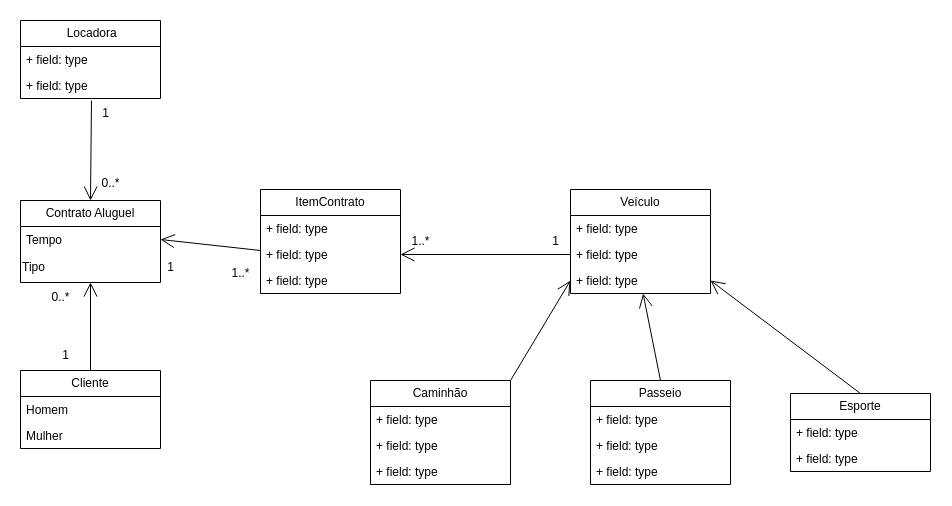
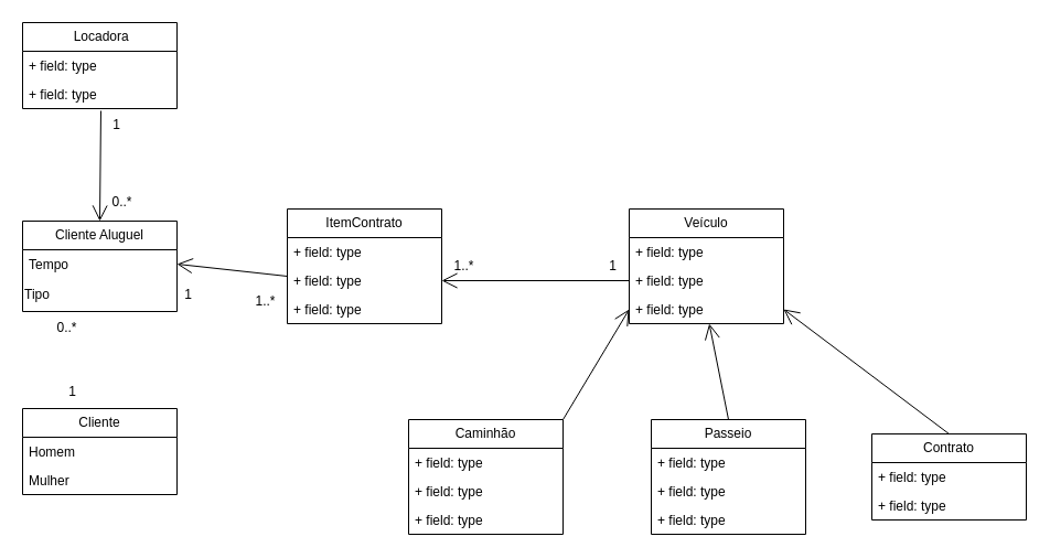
  <mxCell id="0" />
  <mxCell id="1" parent="0" />
  <mxCell id="2" value="Cliente" style="swimlane;fontStyle=0;childLayout=stackLayout;horizontal=1;startSize=26;fillColor=none;horizontalStack=0;resizeParent=1;resizeParentMax=0;resizeLast=0;collapsible=1;marginBottom=0;whiteSpace=wrap;html=1;" vertex="1" parent="1"><mxGeometry x="20" y="370" width="140" height="78" as="geometry"><mxRectangle x="30" y="100" width="80" height="30" as="alternateBounds" /></mxGeometry></mxCell>
  <mxCell id="3" value="Homem" style="text;strokeColor=none;fillColor=none;align=left;verticalAlign=top;spacingLeft=4;spacingRight=4;overflow=hidden;rotatable=0;points=[[0,0.5],[1,0.5]];portConstraint=eastwest;whiteSpace=wrap;html=1;" vertex="1" parent="2"><mxGeometry y="26" width="140" height="26" as="geometry" /></mxCell>
  <mxCell id="4" value="Mulher" style="text;strokeColor=none;fillColor=none;align=left;verticalAlign=top;spacingLeft=4;spacingRight=4;overflow=hidden;rotatable=0;points=[[0,0.5],[1,0.5]];portConstraint=eastwest;whiteSpace=wrap;html=1;" vertex="1" parent="2"><mxGeometry y="52" width="140" height="26" as="geometry" /></mxCell>
- <mxCell id="5" value="Contrato Aluguel" style="swimlane;fontStyle=0;childLayout=stackLayout;horizontal=1;startSize=26;fillColor=none;horizontalStack=0;resizeParent=1;resizeParentMax=0;resizeLast=0;collapsible=1;marginBottom=0;whiteSpace=wrap;html=1;" vertex="1" parent="1"><mxGeometry x="20" y="200" width="140" height="82" as="geometry" /></mxCell>
+ <mxCell id="5" value="Cliente Aluguel" style="swimlane;fontStyle=0;childLayout=stackLayout;horizontal=1;startSize=26;fillColor=none;horizontalStack=0;resizeParent=1;resizeParentMax=0;resizeLast=0;collapsible=1;marginBottom=0;whiteSpace=wrap;html=1;" vertex="1" parent="1"><mxGeometry x="20" y="200" width="140" height="82" as="geometry" /></mxCell>
  <mxCell id="6" value="Tempo" style="text;strokeColor=none;fillColor=none;align=left;verticalAlign=top;spacingLeft=4;spacingRight=4;overflow=hidden;rotatable=0;points=[[0,0.5],[1,0.5]];portConstraint=eastwest;whiteSpace=wrap;html=1;" vertex="1" parent="5"><mxGeometry y="26" width="140" height="26" as="geometry" /></mxCell>
  <mxCell id="7" value="Tipo" style="text;html=1;align=left;verticalAlign=middle;resizable=0;points=[];autosize=1;strokeColor=none;fillColor=none;" vertex="1" parent="5"><mxGeometry y="52" width="140" height="30" as="geometry" /></mxCell>
  <mxCell id="8" value="&amp;nbsp;Locadora" style="swimlane;fontStyle=0;childLayout=stackLayout;horizontal=1;startSize=26;fillColor=none;horizontalStack=0;resizeParent=1;resizeParentMax=0;resizeLast=0;collapsible=1;marginBottom=0;whiteSpace=wrap;html=1;" vertex="1" parent="1"><mxGeometry x="20" y="20" width="140" height="78" as="geometry" /></mxCell>
  <mxCell id="9" value="+ field: type" style="text;strokeColor=none;fillColor=none;align=left;verticalAlign=top;spacingLeft=4;spacingRight=4;overflow=hidden;rotatable=0;points=[[0,0.5],[1,0.5]];portConstraint=eastwest;whiteSpace=wrap;html=1;" vertex="1" parent="8"><mxGeometry y="26" width="140" height="26" as="geometry" /></mxCell>
  <mxCell id="10" value="+ field: type" style="text;strokeColor=none;fillColor=none;align=left;verticalAlign=top;spacingLeft=4;spacingRight=4;overflow=hidden;rotatable=0;points=[[0,0.5],[1,0.5]];portConstraint=eastwest;whiteSpace=wrap;html=1;" vertex="1" parent="8"><mxGeometry y="52" width="140" height="26" as="geometry" /></mxCell>
- <mxCell id="11" value="" style="endArrow=open;endFill=1;endSize=12;html=1;rounded=0;exitX=0.5;exitY=0;exitDx=0;exitDy=0;" edge="1" parent="1" source="2" target="7"><mxGeometry width="160" relative="1" as="geometry"><mxPoint x="270" y="210" as="sourcePoint" /><mxPoint x="430" y="210" as="targetPoint" /></mxGeometry></mxCell>
  <mxCell id="12" value="" style="endArrow=open;endFill=1;endSize=12;html=1;rounded=0;exitX=0.507;exitY=1.077;exitDx=0;exitDy=0;exitPerimeter=0;entryX=0.5;entryY=0;entryDx=0;entryDy=0;" edge="1" parent="1" source="10" target="5"><mxGeometry width="160" relative="1" as="geometry"><mxPoint x="270" y="210" as="sourcePoint" /><mxPoint x="430" y="210" as="targetPoint" /></mxGeometry></mxCell>
  <mxCell id="13" value="ItemContrato" style="swimlane;fontStyle=0;childLayout=stackLayout;horizontal=1;startSize=26;fillColor=none;horizontalStack=0;resizeParent=1;resizeParentMax=0;resizeLast=0;collapsible=1;marginBottom=0;whiteSpace=wrap;html=1;" vertex="1" parent="1"><mxGeometry x="260" y="189" width="140" height="104" as="geometry" /></mxCell>
  <mxCell id="14" value="+ field: type" style="text;strokeColor=none;fillColor=none;align=left;verticalAlign=top;spacingLeft=4;spacingRight=4;overflow=hidden;rotatable=0;points=[[0,0.5],[1,0.5]];portConstraint=eastwest;whiteSpace=wrap;html=1;" vertex="1" parent="13"><mxGeometry y="26" width="140" height="26" as="geometry" /></mxCell>
  <mxCell id="15" value="+ field: type" style="text;strokeColor=none;fillColor=none;align=left;verticalAlign=top;spacingLeft=4;spacingRight=4;overflow=hidden;rotatable=0;points=[[0,0.5],[1,0.5]];portConstraint=eastwest;whiteSpace=wrap;html=1;" vertex="1" parent="13"><mxGeometry y="52" width="140" height="26" as="geometry" /></mxCell>
  <mxCell id="16" value="+ field: type" style="text;strokeColor=none;fillColor=none;align=left;verticalAlign=top;spacingLeft=4;spacingRight=4;overflow=hidden;rotatable=0;points=[[0,0.5],[1,0.5]];portConstraint=eastwest;whiteSpace=wrap;html=1;" vertex="1" parent="13"><mxGeometry y="78" width="140" height="26" as="geometry" /></mxCell>
  <mxCell id="17" value="Veículo" style="swimlane;fontStyle=0;childLayout=stackLayout;horizontal=1;startSize=26;fillColor=none;horizontalStack=0;resizeParent=1;resizeParentMax=0;resizeLast=0;collapsible=1;marginBottom=0;whiteSpace=wrap;html=1;" vertex="1" parent="1"><mxGeometry x="570" y="189" width="140" height="104" as="geometry" /></mxCell>
  <mxCell id="18" value="+ field: type" style="text;strokeColor=none;fillColor=none;align=left;verticalAlign=top;spacingLeft=4;spacingRight=4;overflow=hidden;rotatable=0;points=[[0,0.5],[1,0.5]];portConstraint=eastwest;whiteSpace=wrap;html=1;" vertex="1" parent="17"><mxGeometry y="26" width="140" height="26" as="geometry" /></mxCell>
  <mxCell id="19" value="+ field: type" style="text;strokeColor=none;fillColor=none;align=left;verticalAlign=top;spacingLeft=4;spacingRight=4;overflow=hidden;rotatable=0;points=[[0,0.5],[1,0.5]];portConstraint=eastwest;whiteSpace=wrap;html=1;" vertex="1" parent="17"><mxGeometry y="52" width="140" height="26" as="geometry" /></mxCell>
  <mxCell id="20" value="+ field: type" style="text;strokeColor=none;fillColor=none;align=left;verticalAlign=top;spacingLeft=4;spacingRight=4;overflow=hidden;rotatable=0;points=[[0,0.5],[1,0.5]];portConstraint=eastwest;whiteSpace=wrap;html=1;" vertex="1" parent="17"><mxGeometry y="78" width="140" height="26" as="geometry" /></mxCell>
  <mxCell id="21" value="" style="endArrow=open;endFill=1;endSize=12;html=1;rounded=0;entryX=1;entryY=0.5;entryDx=0;entryDy=0;" edge="1" parent="1" target="6"><mxGeometry width="160" relative="1" as="geometry"><mxPoint x="260" y="250" as="sourcePoint" /><mxPoint x="440" y="210" as="targetPoint" /></mxGeometry></mxCell>
  <mxCell id="22" value="" style="endArrow=open;endFill=1;endSize=12;html=1;rounded=0;exitX=0;exitY=0.5;exitDx=0;exitDy=0;entryX=1;entryY=0.5;entryDx=0;entryDy=0;" edge="1" parent="1" source="19" target="15"><mxGeometry width="160" relative="1" as="geometry"><mxPoint x="280" y="210" as="sourcePoint" /><mxPoint x="440" y="210" as="targetPoint" /></mxGeometry></mxCell>
  <mxCell id="23" value="Caminhão" style="swimlane;fontStyle=0;childLayout=stackLayout;horizontal=1;startSize=26;fillColor=none;horizontalStack=0;resizeParent=1;resizeParentMax=0;resizeLast=0;collapsible=1;marginBottom=0;whiteSpace=wrap;html=1;" vertex="1" parent="1"><mxGeometry x="370" y="380" width="140" height="104" as="geometry" /></mxCell>
  <mxCell id="24" value="+ field: type" style="text;strokeColor=none;fillColor=none;align=left;verticalAlign=top;spacingLeft=4;spacingRight=4;overflow=hidden;rotatable=0;points=[[0,0.5],[1,0.5]];portConstraint=eastwest;whiteSpace=wrap;html=1;" vertex="1" parent="23"><mxGeometry y="26" width="140" height="26" as="geometry" /></mxCell>
  <mxCell id="25" value="+ field: type" style="text;strokeColor=none;fillColor=none;align=left;verticalAlign=top;spacingLeft=4;spacingRight=4;overflow=hidden;rotatable=0;points=[[0,0.5],[1,0.5]];portConstraint=eastwest;whiteSpace=wrap;html=1;" vertex="1" parent="23"><mxGeometry y="52" width="140" height="26" as="geometry" /></mxCell>
  <mxCell id="26" value="+ field: type" style="text;strokeColor=none;fillColor=none;align=left;verticalAlign=top;spacingLeft=4;spacingRight=4;overflow=hidden;rotatable=0;points=[[0,0.5],[1,0.5]];portConstraint=eastwest;whiteSpace=wrap;html=1;" vertex="1" parent="23"><mxGeometry y="78" width="140" height="26" as="geometry" /></mxCell>
  <mxCell id="27" value="Passeio" style="swimlane;fontStyle=0;childLayout=stackLayout;horizontal=1;startSize=26;fillColor=none;horizontalStack=0;resizeParent=1;resizeParentMax=0;resizeLast=0;collapsible=1;marginBottom=0;whiteSpace=wrap;html=1;" vertex="1" parent="1"><mxGeometry x="590" y="380" width="140" height="104" as="geometry" /></mxCell>
  <mxCell id="28" value="+ field: type" style="text;strokeColor=none;fillColor=none;align=left;verticalAlign=top;spacingLeft=4;spacingRight=4;overflow=hidden;rotatable=0;points=[[0,0.5],[1,0.5]];portConstraint=eastwest;whiteSpace=wrap;html=1;" vertex="1" parent="27"><mxGeometry y="26" width="140" height="26" as="geometry" /></mxCell>
  <mxCell id="29" value="+ field: type" style="text;strokeColor=none;fillColor=none;align=left;verticalAlign=top;spacingLeft=4;spacingRight=4;overflow=hidden;rotatable=0;points=[[0,0.5],[1,0.5]];portConstraint=eastwest;whiteSpace=wrap;html=1;" vertex="1" parent="27"><mxGeometry y="52" width="140" height="26" as="geometry" /></mxCell>
  <mxCell id="30" value="+ field: type" style="text;strokeColor=none;fillColor=none;align=left;verticalAlign=top;spacingLeft=4;spacingRight=4;overflow=hidden;rotatable=0;points=[[0,0.5],[1,0.5]];portConstraint=eastwest;whiteSpace=wrap;html=1;" vertex="1" parent="27"><mxGeometry y="78" width="140" height="26" as="geometry" /></mxCell>
- <mxCell id="31" value="Esporte" style="swimlane;fontStyle=0;childLayout=stackLayout;horizontal=1;startSize=26;fillColor=none;horizontalStack=0;resizeParent=1;resizeParentMax=0;resizeLast=0;collapsible=1;marginBottom=0;whiteSpace=wrap;html=1;" vertex="1" parent="1"><mxGeometry x="790" y="393" width="140" height="78" as="geometry" /></mxCell>
+ <mxCell id="31" value="Contrato" style="swimlane;fontStyle=0;childLayout=stackLayout;horizontal=1;startSize=26;fillColor=none;horizontalStack=0;resizeParent=1;resizeParentMax=0;resizeLast=0;collapsible=1;marginBottom=0;whiteSpace=wrap;html=1;" vertex="1" parent="1"><mxGeometry x="790" y="393" width="140" height="78" as="geometry" /></mxCell>
  <mxCell id="32" value="+ field: type" style="text;strokeColor=none;fillColor=none;align=left;verticalAlign=top;spacingLeft=4;spacingRight=4;overflow=hidden;rotatable=0;points=[[0,0.5],[1,0.5]];portConstraint=eastwest;whiteSpace=wrap;html=1;" vertex="1" parent="31"><mxGeometry y="26" width="140" height="26" as="geometry" /></mxCell>
  <mxCell id="33" value="+ field: type" style="text;strokeColor=none;fillColor=none;align=left;verticalAlign=top;spacingLeft=4;spacingRight=4;overflow=hidden;rotatable=0;points=[[0,0.5],[1,0.5]];portConstraint=eastwest;whiteSpace=wrap;html=1;" vertex="1" parent="31"><mxGeometry y="52" width="140" height="26" as="geometry" /></mxCell>
  <mxCell id="34" value="" style="endArrow=open;endFill=1;endSize=12;html=1;rounded=0;exitX=0.5;exitY=0;exitDx=0;exitDy=0;" edge="1" parent="1" source="27" target="20"><mxGeometry width="160" relative="1" as="geometry"><mxPoint x="430" y="310" as="sourcePoint" /><mxPoint x="590" y="310" as="targetPoint" /></mxGeometry></mxCell>
  <mxCell id="35" value="" style="endArrow=open;endFill=1;endSize=12;html=1;rounded=0;exitX=1;exitY=0;exitDx=0;exitDy=0;entryX=0;entryY=0.5;entryDx=0;entryDy=0;" edge="1" parent="1" source="23" target="20"><mxGeometry width="160" relative="1" as="geometry"><mxPoint x="430" y="310" as="sourcePoint" /><mxPoint x="590" y="310" as="targetPoint" /></mxGeometry></mxCell>
  <mxCell id="36" value="" style="endArrow=open;endFill=1;endSize=12;html=1;rounded=0;exitX=0.5;exitY=0;exitDx=0;exitDy=0;entryX=1;entryY=0.5;entryDx=0;entryDy=0;" edge="1" parent="1" source="31" target="20"><mxGeometry width="160" relative="1" as="geometry"><mxPoint x="430" y="310" as="sourcePoint" /><mxPoint x="590" y="310" as="targetPoint" /></mxGeometry></mxCell>
  <mxCell id="37" value="1" style="text;html=1;align=center;verticalAlign=middle;resizable=0;points=[];autosize=1;strokeColor=none;fillColor=none;" vertex="1" parent="1"><mxGeometry x="90" y="98" width="30" height="30" as="geometry" /></mxCell>
  <mxCell id="38" value="0..*" style="text;html=1;align=center;verticalAlign=middle;resizable=0;points=[];autosize=1;strokeColor=none;fillColor=none;" vertex="1" parent="1"><mxGeometry x="90" y="168" width="40" height="30" as="geometry" /></mxCell>
  <mxCell id="39" value="1" style="text;html=1;align=center;verticalAlign=middle;resizable=0;points=[];autosize=1;strokeColor=none;fillColor=none;" vertex="1" parent="1"><mxGeometry x="100" y="252" width="140" height="30" as="geometry" /></mxCell>
  <mxCell id="40" value="1..*" style="text;html=1;align=center;verticalAlign=middle;resizable=0;points=[];autosize=1;strokeColor=none;fillColor=none;" vertex="1" parent="1"><mxGeometry x="220" y="258" width="40" height="30" as="geometry" /></mxCell>
  <mxCell id="41" value="0..*" style="text;html=1;align=center;verticalAlign=middle;resizable=0;points=[];autosize=1;strokeColor=none;fillColor=none;" vertex="1" parent="1"><mxGeometry x="40" y="282" width="40" height="30" as="geometry" /></mxCell>
  <mxCell id="42" value="1" style="text;html=1;align=center;verticalAlign=middle;resizable=0;points=[];autosize=1;strokeColor=none;fillColor=none;" vertex="1" parent="1"><mxGeometry x="50" y="340" width="30" height="30" as="geometry" /></mxCell>
  <mxCell id="43" value="1..*" style="text;html=1;align=center;verticalAlign=middle;resizable=0;points=[];autosize=1;strokeColor=none;fillColor=none;" vertex="1" parent="1"><mxGeometry x="400" y="226" width="40" height="30" as="geometry" /></mxCell>
  <mxCell id="44" value="1" style="text;html=1;align=center;verticalAlign=middle;resizable=0;points=[];autosize=1;strokeColor=none;fillColor=none;" vertex="1" parent="1"><mxGeometry x="540" y="226" width="30" height="30" as="geometry" /></mxCell>
